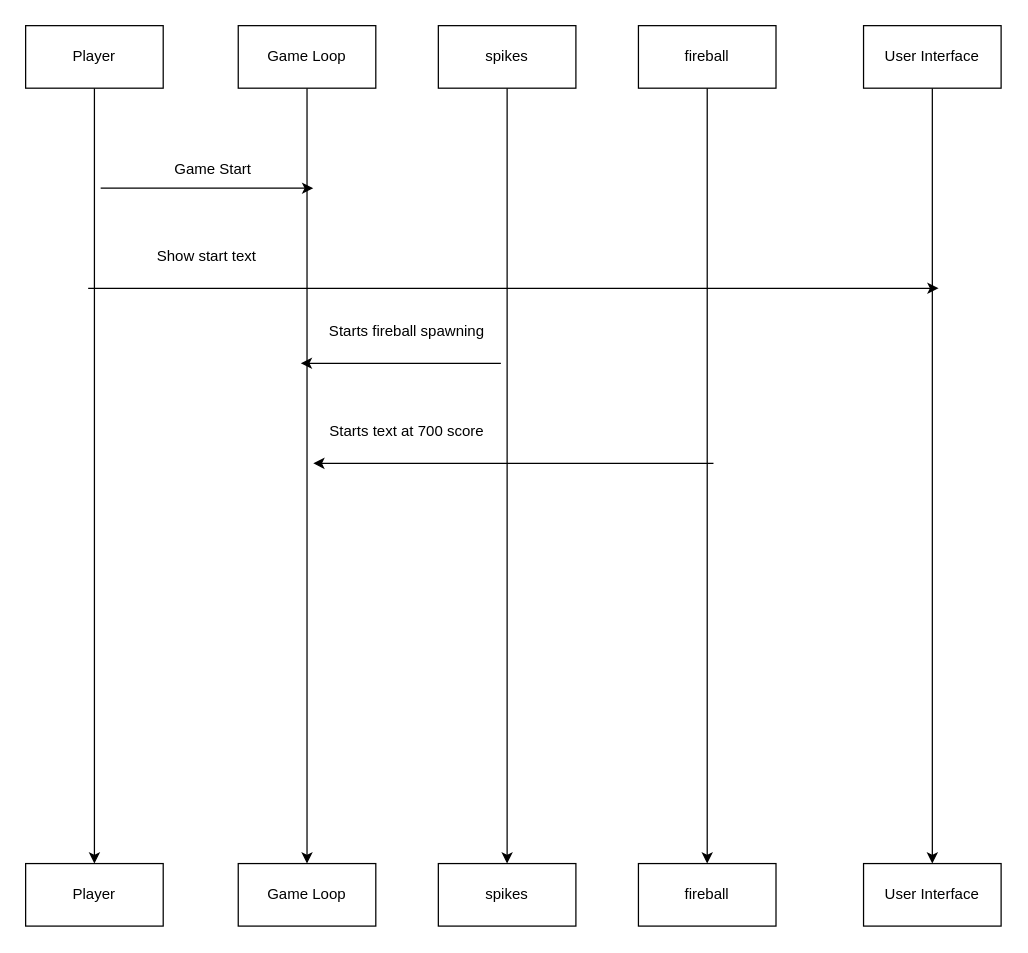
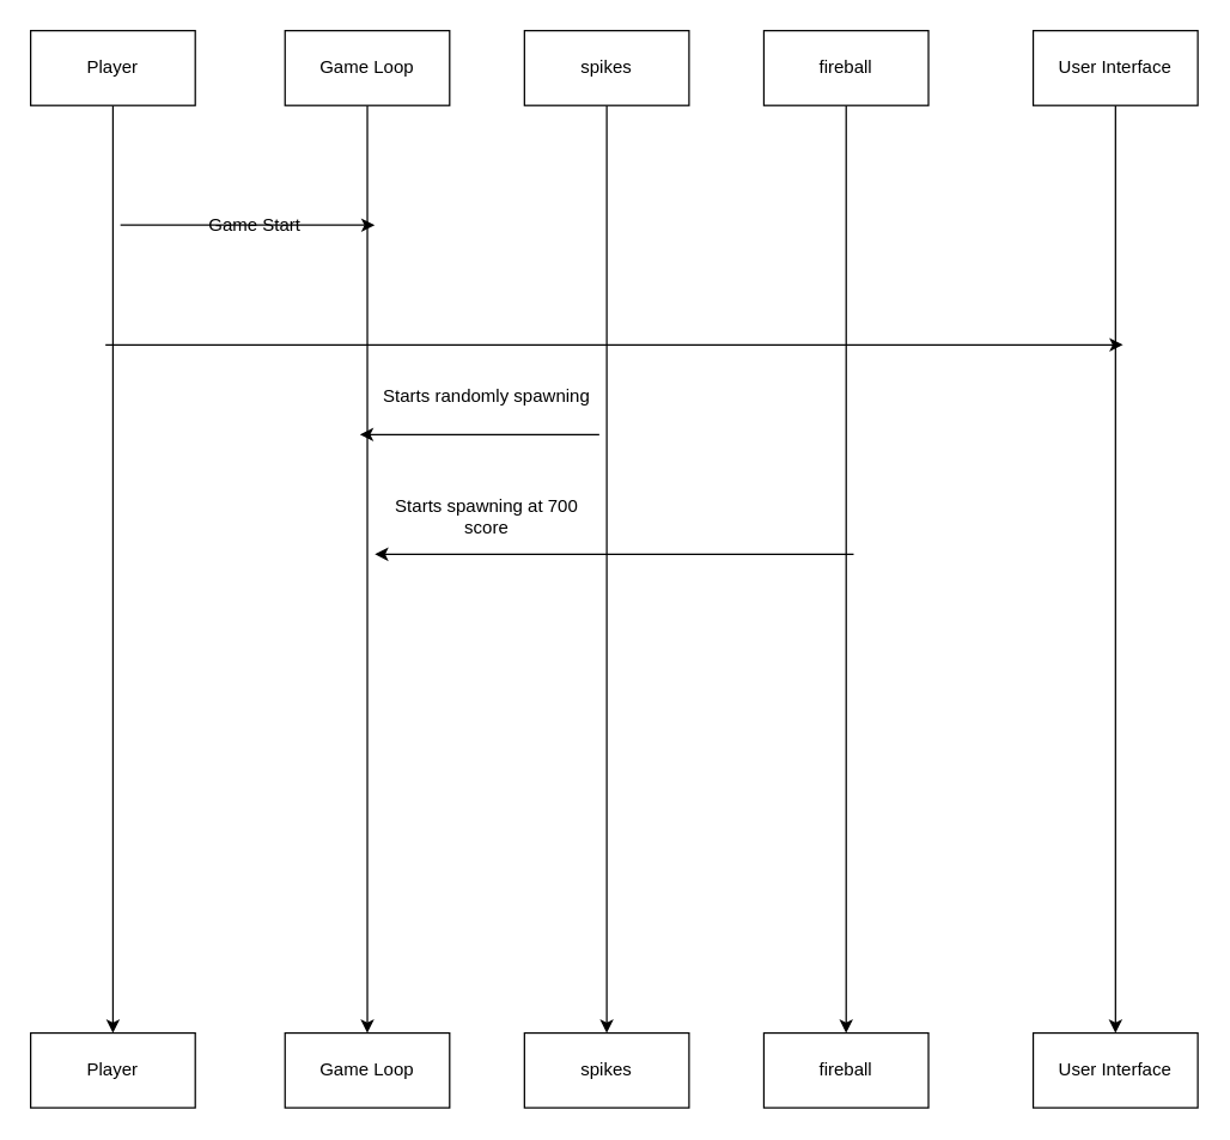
  <mxCell id="0" />
  <mxCell id="1" parent="0" />
  <mxCell id="2" style="edgeStyle=orthogonalEdgeStyle;rounded=0;orthogonalLoop=1;jettySize=auto;html=1;exitX=0.5;exitY=1;exitDx=0;exitDy=0;" edge="1" parent="1" source="3" target="12"><mxGeometry relative="1" as="geometry"><Array as="points"><mxPoint x="75" y="220" /><mxPoint x="75" y="220" /></Array></mxGeometry></mxCell>
  <mxCell id="3" value="Player" style="html=1;whiteSpace=wrap;" vertex="1" parent="1"><mxGeometry x="20" y="20" width="110" height="50" as="geometry" /></mxCell>
  <mxCell id="4" style="edgeStyle=orthogonalEdgeStyle;rounded=0;orthogonalLoop=1;jettySize=auto;html=1;exitX=0.5;exitY=1;exitDx=0;exitDy=0;" edge="1" parent="1" source="5" target="14"><mxGeometry relative="1" as="geometry" /></mxCell>
  <mxCell id="5" value="spikes" style="html=1;whiteSpace=wrap;" vertex="1" parent="1"><mxGeometry x="350" y="20" width="110" height="50" as="geometry" /></mxCell>
  <mxCell id="6" style="edgeStyle=orthogonalEdgeStyle;rounded=0;orthogonalLoop=1;jettySize=auto;html=1;exitX=0.5;exitY=1;exitDx=0;exitDy=0;entryX=0.5;entryY=0;entryDx=0;entryDy=0;" edge="1" parent="1" source="7" target="15"><mxGeometry relative="1" as="geometry" /></mxCell>
  <mxCell id="7" value="fireball" style="html=1;whiteSpace=wrap;" vertex="1" parent="1"><mxGeometry x="510" y="20" width="110" height="50" as="geometry" /></mxCell>
  <mxCell id="8" style="edgeStyle=orthogonalEdgeStyle;rounded=0;orthogonalLoop=1;jettySize=auto;html=1;exitX=0.5;exitY=1;exitDx=0;exitDy=0;entryX=0.5;entryY=0;entryDx=0;entryDy=0;" edge="1" parent="1" source="9" target="16"><mxGeometry relative="1" as="geometry" /></mxCell>
  <mxCell id="9" value="User Interface" style="html=1;whiteSpace=wrap;" vertex="1" parent="1"><mxGeometry x="690" y="20" width="110" height="50" as="geometry" /></mxCell>
  <mxCell id="10" style="edgeStyle=orthogonalEdgeStyle;rounded=0;orthogonalLoop=1;jettySize=auto;html=1;exitX=0.5;exitY=1;exitDx=0;exitDy=0;entryX=0.5;entryY=0;entryDx=0;entryDy=0;" edge="1" parent="1" source="11" target="13"><mxGeometry relative="1" as="geometry" /></mxCell>
  <mxCell id="11" value="Game Loop" style="html=1;whiteSpace=wrap;" vertex="1" parent="1"><mxGeometry x="190" y="20" width="110" height="50" as="geometry" /></mxCell>
  <mxCell id="12" value="Player" style="html=1;whiteSpace=wrap;" vertex="1" parent="1"><mxGeometry x="20" y="690" width="110" height="50" as="geometry" /></mxCell>
  <mxCell id="13" value="Game Loop" style="html=1;whiteSpace=wrap;" vertex="1" parent="1"><mxGeometry x="190" y="690" width="110" height="50" as="geometry" /></mxCell>
  <mxCell id="14" value="spikes" style="html=1;whiteSpace=wrap;" vertex="1" parent="1"><mxGeometry x="350" y="690" width="110" height="50" as="geometry" /></mxCell>
  <mxCell id="15" value="fireball" style="html=1;whiteSpace=wrap;" vertex="1" parent="1"><mxGeometry x="510" y="690" width="110" height="50" as="geometry" /></mxCell>
  <mxCell id="16" value="User Interface" style="html=1;whiteSpace=wrap;" vertex="1" parent="1"><mxGeometry x="690" y="690" width="110" height="50" as="geometry" /></mxCell>
- <mxCell id="17" value="Game Start" style="text;html=1;align=center;verticalAlign=middle;whiteSpace=wrap;rounded=0;" vertex="1" parent="1"><mxGeometry x="120" y="120" width="100" height="30" as="geometry" /></mxCell>
+ <mxCell id="17" value="Game Start" style="text;html=1;align=center;verticalAlign=middle;whiteSpace=wrap;rounded=0;" vertex="1" parent="1"><mxGeometry x="120" y="135" width="100" height="30" as="geometry" /></mxCell>
  <mxCell id="18" value="" style="endArrow=classic;html=1;rounded=0;" edge="1" parent="1"><mxGeometry width="50" height="50" relative="1" as="geometry"><mxPoint x="80" y="150" as="sourcePoint" /><mxPoint x="250" y="150" as="targetPoint" /><Array as="points"><mxPoint x="150" y="150" /></Array></mxGeometry></mxCell>
  <mxCell id="19" value="" style="endArrow=classic;html=1;rounded=0;" edge="1" parent="1"><mxGeometry width="50" height="50" relative="1" as="geometry"><mxPoint x="70" y="230" as="sourcePoint" /><mxPoint x="750" y="230" as="targetPoint" /></mxGeometry></mxCell>
- <mxCell id="20" value="Show start text" style="text;html=1;align=center;verticalAlign=middle;whiteSpace=wrap;rounded=0;" vertex="1" parent="1"><mxGeometry x="110" y="190" width="110" height="30" as="geometry" /></mxCell>
  <mxCell id="21" value="" style="endArrow=classic;html=1;rounded=0;" edge="1" parent="1"><mxGeometry width="50" height="50" relative="1" as="geometry"><mxPoint x="400" y="290" as="sourcePoint" /><mxPoint x="240" y="290" as="targetPoint" /></mxGeometry></mxCell>
- <mxCell id="22" value="Starts fireball spawning" style="text;html=1;align=center;verticalAlign=middle;whiteSpace=wrap;rounded=0;" vertex="1" parent="1"><mxGeometry x="250" y="250" width="150" height="30" as="geometry" /></mxCell>
+ <mxCell id="22" value="Starts randomly spawning" style="text;html=1;align=center;verticalAlign=middle;whiteSpace=wrap;rounded=0;" vertex="1" parent="1"><mxGeometry x="250" y="250" width="150" height="30" as="geometry" /></mxCell>
  <mxCell id="23" value="" style="endArrow=classic;html=1;rounded=0;" edge="1" parent="1"><mxGeometry width="50" height="50" relative="1" as="geometry"><mxPoint x="570" y="370" as="sourcePoint" /><mxPoint x="250" y="370" as="targetPoint" /></mxGeometry></mxCell>
- <mxCell id="24" value="Starts text at 700 score" style="text;html=1;align=center;verticalAlign=middle;whiteSpace=wrap;rounded=0;" vertex="1" parent="1"><mxGeometry x="260" y="330" width="130" height="30" as="geometry" /></mxCell>
+ <mxCell id="24" value="Starts spawning at 700 score" style="text;html=1;align=center;verticalAlign=middle;whiteSpace=wrap;rounded=0;" vertex="1" parent="1"><mxGeometry x="260" y="330" width="130" height="30" as="geometry" /></mxCell>
